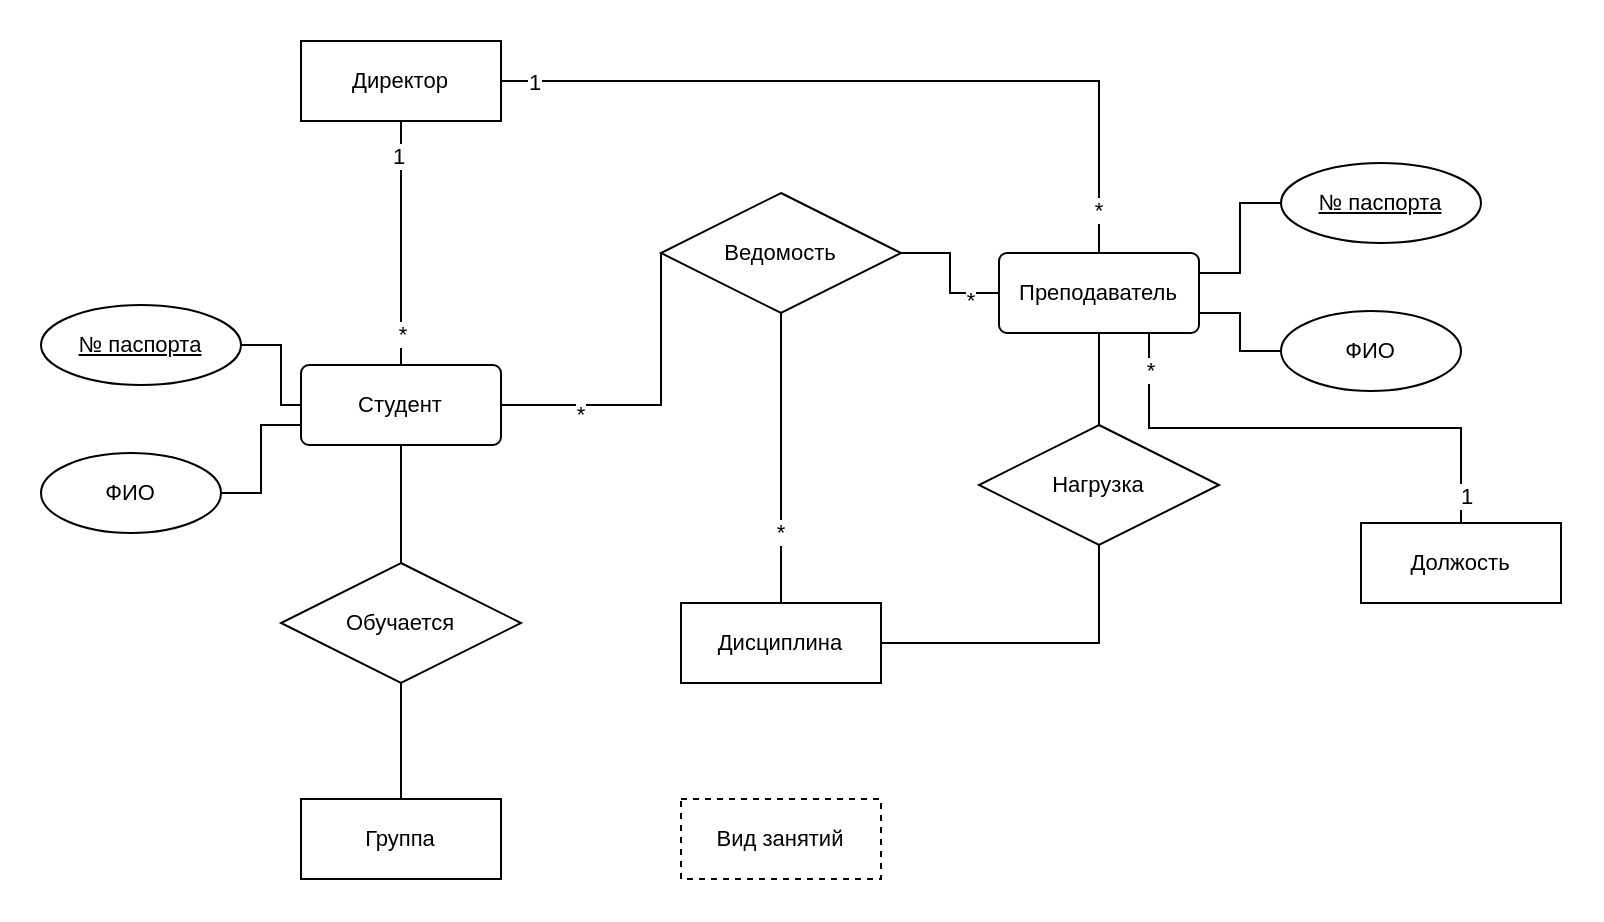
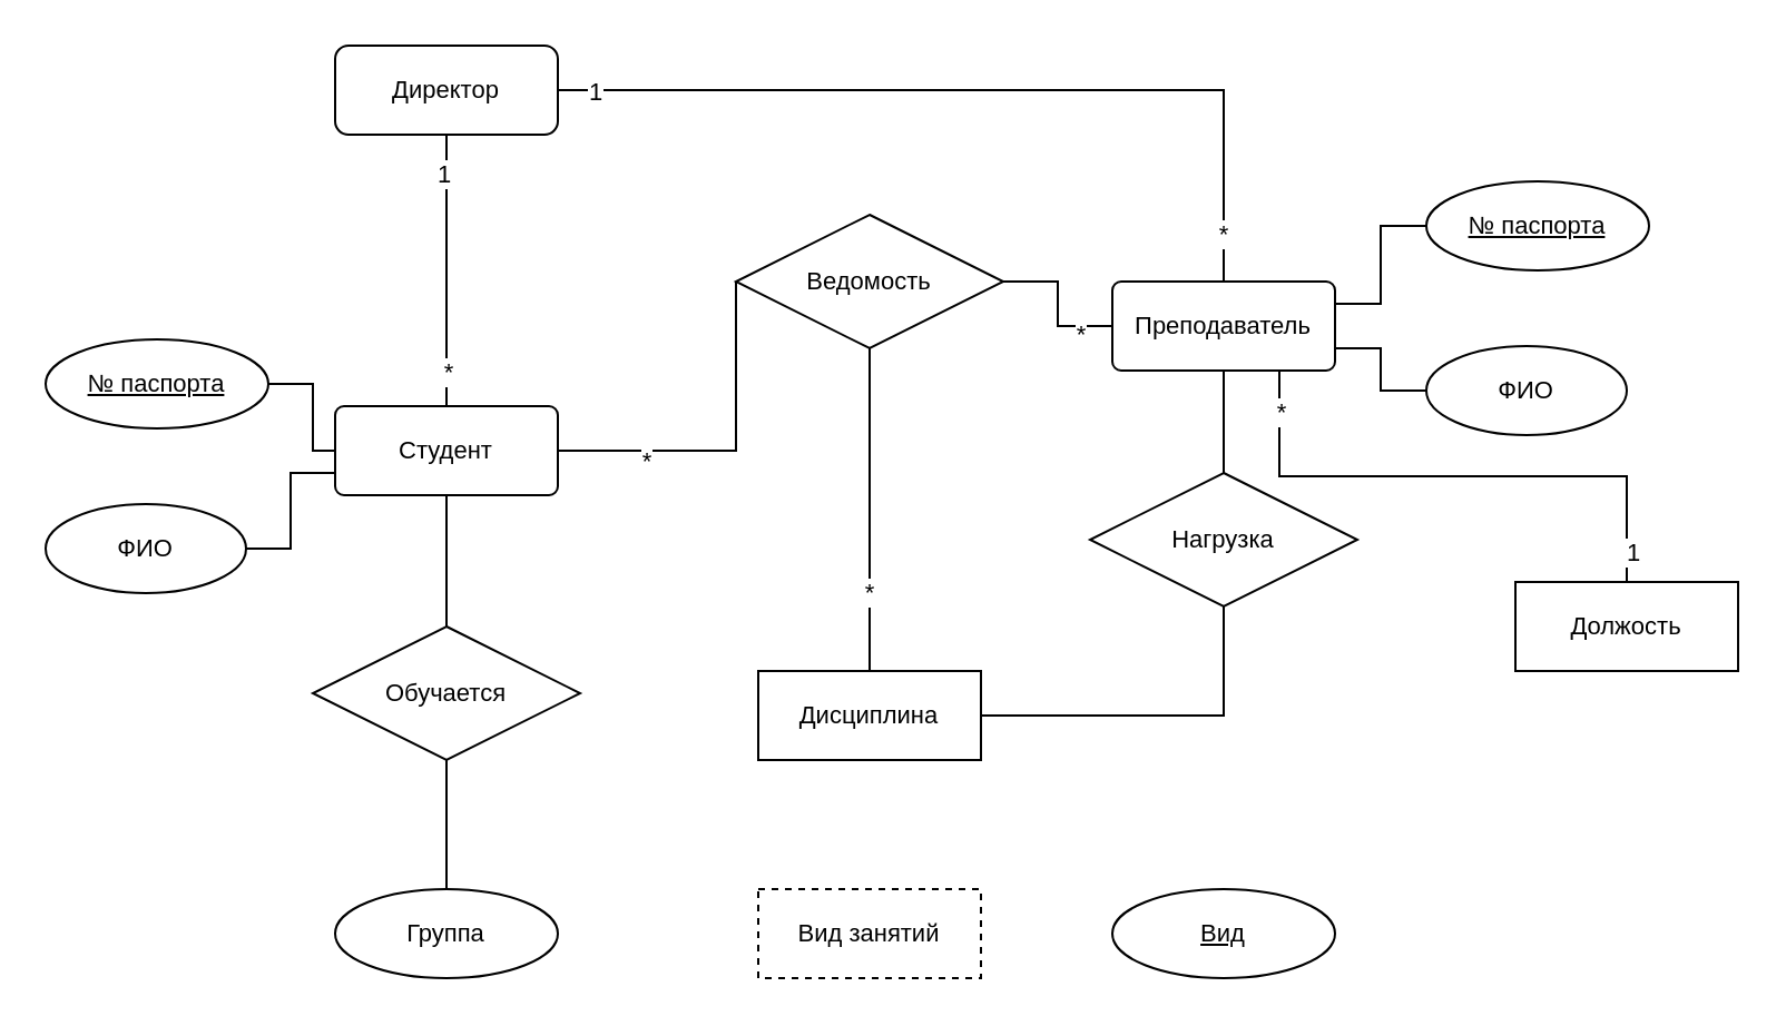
  <mxCell id="0" />
  <mxCell id="1" parent="0" />
  <mxCell id="2" style="edgeStyle=orthogonalEdgeStyle;shape=connector;rounded=0;orthogonalLoop=1;jettySize=auto;html=1;exitX=1;exitY=0.5;exitDx=0;exitDy=0;entryX=0;entryY=0.5;entryDx=0;entryDy=0;strokeColor=default;align=center;verticalAlign=middle;fontFamily=Helvetica;fontSize=11;fontColor=default;labelBackgroundColor=default;endArrow=none;endFill=0;" edge="1" parent="1" source="7" target="23"><mxGeometry relative="1" as="geometry"><Array as="points"><mxPoint x="270" y="202" /><mxPoint x="270" y="202" /></Array></mxGeometry></mxCell>
  <mxCell id="3" value="*" style="edgeLabel;html=1;align=center;verticalAlign=middle;resizable=0;points=[];fontFamily=Helvetica;fontSize=11;fontColor=default;labelBackgroundColor=default;" vertex="1" connectable="0" parent="2"><mxGeometry x="-0.5" y="-4" relative="1" as="geometry"><mxPoint as="offset" /></mxGeometry></mxCell>
  <mxCell id="4" style="edgeStyle=orthogonalEdgeStyle;shape=connector;rounded=0;orthogonalLoop=1;jettySize=auto;html=1;exitX=0.5;exitY=0;exitDx=0;exitDy=0;entryX=0.5;entryY=1;entryDx=0;entryDy=0;strokeColor=default;align=center;verticalAlign=middle;fontFamily=Helvetica;fontSize=11;fontColor=default;labelBackgroundColor=default;endArrow=none;endFill=0;" edge="1" parent="1" source="7" target="31"><mxGeometry relative="1" as="geometry" /></mxCell>
  <mxCell id="5" value="1" style="edgeLabel;html=1;align=center;verticalAlign=middle;resizable=0;points=[];fontFamily=Helvetica;fontSize=11;fontColor=default;labelBackgroundColor=default;" vertex="1" connectable="0" parent="4"><mxGeometry x="0.72" y="2" relative="1" as="geometry"><mxPoint as="offset" /></mxGeometry></mxCell>
  <mxCell id="6" value="*" style="edgeLabel;html=1;align=center;verticalAlign=middle;resizable=0;points=[];fontFamily=Helvetica;fontSize=11;fontColor=default;labelBackgroundColor=default;" vertex="1" connectable="0" parent="4"><mxGeometry x="-0.738" relative="1" as="geometry"><mxPoint as="offset" /></mxGeometry></mxCell>
  <mxCell id="7" value="Студент" style="rounded=1;arcSize=10;whiteSpace=wrap;html=1;align=center;fontFamily=Helvetica;fontSize=11;fontColor=default;labelBackgroundColor=default;" vertex="1" parent="1"><mxGeometry x="150" y="182" width="100" height="40" as="geometry" /></mxCell>
  <mxCell id="8" style="edgeStyle=orthogonalEdgeStyle;shape=connector;rounded=0;orthogonalLoop=1;jettySize=auto;html=1;exitX=0.5;exitY=1;exitDx=0;exitDy=0;entryX=0.5;entryY=0;entryDx=0;entryDy=0;strokeColor=default;align=center;verticalAlign=middle;fontFamily=Helvetica;fontSize=11;fontColor=default;labelBackgroundColor=default;endArrow=none;endFill=0;" edge="1" parent="1" source="10" target="16"><mxGeometry relative="1" as="geometry" /></mxCell>
  <mxCell id="9" style="edgeStyle=orthogonalEdgeStyle;shape=connector;rounded=0;orthogonalLoop=1;jettySize=auto;html=1;exitX=0.5;exitY=0;exitDx=0;exitDy=0;entryX=0.5;entryY=1;entryDx=0;entryDy=0;strokeColor=default;align=center;verticalAlign=middle;fontFamily=Helvetica;fontSize=11;fontColor=default;labelBackgroundColor=default;endArrow=none;endFill=0;" edge="1" parent="1" source="10" target="7"><mxGeometry relative="1" as="geometry" /></mxCell>
  <mxCell id="10" value="Обучается" style="shape=rhombus;perimeter=rhombusPerimeter;whiteSpace=wrap;html=1;align=center;fontFamily=Helvetica;fontSize=11;fontColor=default;labelBackgroundColor=default;" vertex="1" parent="1"><mxGeometry x="140" y="281" width="120" height="60" as="geometry" /></mxCell>
  <mxCell id="11" style="edgeStyle=orthogonalEdgeStyle;shape=connector;rounded=0;orthogonalLoop=1;jettySize=auto;html=1;exitX=1;exitY=0.5;exitDx=0;exitDy=0;entryX=0;entryY=0.5;entryDx=0;entryDy=0;strokeColor=default;align=center;verticalAlign=middle;fontFamily=Helvetica;fontSize=11;fontColor=default;labelBackgroundColor=default;endArrow=none;endFill=0;" edge="1" parent="1" source="12" target="7"><mxGeometry relative="1" as="geometry"><mxPoint x="109" y="142" as="sourcePoint" /><mxPoint x="139" y="202" as="targetPoint" /></mxGeometry></mxCell>
  <mxCell id="12" value="№ паспорта" style="ellipse;whiteSpace=wrap;html=1;align=center;fontStyle=4;fontFamily=Helvetica;fontSize=11;fontColor=default;labelBackgroundColor=default;" vertex="1" parent="1"><mxGeometry x="20" y="152" width="100" height="40" as="geometry" /></mxCell>
  <mxCell id="13" style="edgeStyle=orthogonalEdgeStyle;shape=connector;rounded=0;orthogonalLoop=1;jettySize=auto;html=1;exitX=1;exitY=0.5;exitDx=0;exitDy=0;strokeColor=default;align=center;verticalAlign=middle;fontFamily=Helvetica;fontSize=11;fontColor=default;labelBackgroundColor=default;endArrow=none;endFill=0;entryX=0;entryY=0.75;entryDx=0;entryDy=0;" edge="1" parent="1" source="14" target="7"><mxGeometry relative="1" as="geometry" /></mxCell>
  <mxCell id="14" value="ФИО" style="ellipse;whiteSpace=wrap;html=1;align=center;fontFamily=Helvetica;fontSize=11;fontColor=default;labelBackgroundColor=default;" vertex="1" parent="1"><mxGeometry x="20" y="226" width="90" height="40" as="geometry" /></mxCell>
  <mxCell id="15" value="Преподаватель" style="rounded=1;arcSize=10;whiteSpace=wrap;html=1;align=center;fontFamily=Helvetica;fontSize=11;fontColor=default;labelBackgroundColor=default;" vertex="1" parent="1"><mxGeometry x="499" y="126" width="100" height="40" as="geometry" /></mxCell>
- <mxCell id="16" value="Группа" style="whiteSpace=wrap;html=1;align=center;fontFamily=Helvetica;fontSize=11;fontColor=default;labelBackgroundColor=default;" vertex="1" parent="1"><mxGeometry x="150" y="399" width="100" height="40" as="geometry" /></mxCell>
+ <mxCell id="16" value="Группа" style="ellipse;whiteSpace=wrap;html=1;align=center;fontFamily=Helvetica;fontSize=11;fontColor=default;labelBackgroundColor=default;" vertex="1" parent="1"><mxGeometry x="150" y="399" width="100" height="40" as="geometry" /></mxCell>
  <mxCell id="17" style="edgeStyle=orthogonalEdgeStyle;shape=connector;rounded=0;orthogonalLoop=1;jettySize=auto;html=1;exitX=0;exitY=0.5;exitDx=0;exitDy=0;entryX=1;entryY=0.25;entryDx=0;entryDy=0;strokeColor=default;align=center;verticalAlign=middle;fontFamily=Helvetica;fontSize=11;fontColor=default;labelBackgroundColor=default;endArrow=none;endFill=0;" edge="1" parent="1" source="18" target="15"><mxGeometry relative="1" as="geometry" /></mxCell>
  <mxCell id="18" value="№ паспорта" style="ellipse;whiteSpace=wrap;html=1;align=center;fontStyle=4;fontFamily=Helvetica;fontSize=11;fontColor=default;labelBackgroundColor=default;" vertex="1" parent="1"><mxGeometry x="640" y="81" width="100" height="40" as="geometry" /></mxCell>
  <mxCell id="19" style="edgeStyle=orthogonalEdgeStyle;shape=connector;rounded=0;orthogonalLoop=1;jettySize=auto;html=1;exitX=0;exitY=0.5;exitDx=0;exitDy=0;entryX=1;entryY=0.75;entryDx=0;entryDy=0;strokeColor=default;align=center;verticalAlign=middle;fontFamily=Helvetica;fontSize=11;fontColor=default;labelBackgroundColor=default;endArrow=none;endFill=0;" edge="1" parent="1" source="20" target="15"><mxGeometry relative="1" as="geometry" /></mxCell>
  <mxCell id="20" value="ФИО" style="ellipse;whiteSpace=wrap;html=1;align=center;fontFamily=Helvetica;fontSize=11;fontColor=default;labelBackgroundColor=default;" vertex="1" parent="1"><mxGeometry x="640" y="155" width="90" height="40" as="geometry" /></mxCell>
  <mxCell id="21" style="edgeStyle=orthogonalEdgeStyle;shape=connector;rounded=0;orthogonalLoop=1;jettySize=auto;html=1;exitX=1;exitY=0.5;exitDx=0;exitDy=0;entryX=0;entryY=0.5;entryDx=0;entryDy=0;strokeColor=default;align=center;verticalAlign=middle;fontFamily=Helvetica;fontSize=11;fontColor=default;labelBackgroundColor=default;endArrow=none;endFill=0;" edge="1" parent="1" source="23" target="15"><mxGeometry relative="1" as="geometry" /></mxCell>
  <mxCell id="22" value="*" style="edgeLabel;html=1;align=center;verticalAlign=middle;resizable=0;points=[];fontFamily=Helvetica;fontSize=11;fontColor=default;labelBackgroundColor=default;" vertex="1" connectable="0" parent="21"><mxGeometry x="0.56" y="-3" relative="1" as="geometry"><mxPoint as="offset" /></mxGeometry></mxCell>
  <mxCell id="23" value="Ведомость" style="shape=rhombus;perimeter=rhombusPerimeter;whiteSpace=wrap;html=1;align=center;fontFamily=Helvetica;fontSize=11;fontColor=default;labelBackgroundColor=default;" vertex="1" parent="1"><mxGeometry x="330" y="96" width="120" height="60" as="geometry" /></mxCell>
  <mxCell id="24" style="edgeStyle=orthogonalEdgeStyle;shape=connector;rounded=0;orthogonalLoop=1;jettySize=auto;html=1;exitX=0.5;exitY=0;exitDx=0;exitDy=0;entryX=0.5;entryY=1;entryDx=0;entryDy=0;strokeColor=default;align=center;verticalAlign=middle;fontFamily=Helvetica;fontSize=11;fontColor=default;labelBackgroundColor=default;endArrow=none;endFill=0;" edge="1" parent="1" source="27" target="23"><mxGeometry relative="1" as="geometry" /></mxCell>
  <mxCell id="25" value="*" style="edgeLabel;html=1;align=center;verticalAlign=middle;resizable=0;points=[];fontFamily=Helvetica;fontSize=11;fontColor=default;labelBackgroundColor=default;" vertex="1" connectable="0" parent="24"><mxGeometry x="-0.507" y="1" relative="1" as="geometry"><mxPoint as="offset" /></mxGeometry></mxCell>
  <mxCell id="26" style="edgeStyle=orthogonalEdgeStyle;shape=connector;rounded=0;orthogonalLoop=1;jettySize=auto;html=1;exitX=1;exitY=0.5;exitDx=0;exitDy=0;entryX=0.5;entryY=1;entryDx=0;entryDy=0;strokeColor=default;align=center;verticalAlign=middle;fontFamily=Helvetica;fontSize=11;fontColor=default;labelBackgroundColor=default;endArrow=none;endFill=0;" edge="1" parent="1" source="27" target="33"><mxGeometry relative="1" as="geometry" /></mxCell>
  <mxCell id="27" value="Дисциплина" style="whiteSpace=wrap;html=1;align=center;fontFamily=Helvetica;fontSize=11;fontColor=default;labelBackgroundColor=default;" vertex="1" parent="1"><mxGeometry x="340" y="301" width="100" height="40" as="geometry" /></mxCell>
  <mxCell id="28" style="edgeStyle=orthogonalEdgeStyle;shape=connector;rounded=0;orthogonalLoop=1;jettySize=auto;html=1;exitX=1;exitY=0.5;exitDx=0;exitDy=0;entryX=0.5;entryY=0;entryDx=0;entryDy=0;strokeColor=default;align=center;verticalAlign=middle;fontFamily=Helvetica;fontSize=11;fontColor=default;labelBackgroundColor=default;endArrow=none;endFill=0;" edge="1" parent="1" source="31" target="15"><mxGeometry relative="1" as="geometry" /></mxCell>
  <mxCell id="29" value="1" style="edgeLabel;html=1;align=center;verticalAlign=middle;resizable=0;points=[];fontFamily=Helvetica;fontSize=11;fontColor=default;labelBackgroundColor=default;" vertex="1" connectable="0" parent="28"><mxGeometry x="-0.917" relative="1" as="geometry"><mxPoint as="offset" /></mxGeometry></mxCell>
  <mxCell id="30" value="*" style="edgeLabel;html=1;align=center;verticalAlign=middle;resizable=0;points=[];fontFamily=Helvetica;fontSize=11;fontColor=default;labelBackgroundColor=default;" vertex="1" connectable="0" parent="28"><mxGeometry x="0.886" y="-1" relative="1" as="geometry"><mxPoint as="offset" /></mxGeometry></mxCell>
- <mxCell id="31" value="Директор" style="whiteSpace=wrap;html=1;align=center;fontFamily=Helvetica;fontSize=11;fontColor=default;labelBackgroundColor=default;" vertex="1" parent="1"><mxGeometry x="150" y="20" width="100" height="40" as="geometry" /></mxCell>
+ <mxCell id="31" value="Директор" style="whiteSpace=wrap;html=1;align=center;fontFamily=Helvetica;fontSize=11;fontColor=default;labelBackgroundColor=default;rounded=1;" vertex="1" parent="1"><mxGeometry x="150" y="20" width="100" height="40" as="geometry" /></mxCell>
  <mxCell id="32" style="edgeStyle=orthogonalEdgeStyle;shape=connector;rounded=0;orthogonalLoop=1;jettySize=auto;html=1;exitX=0.5;exitY=0;exitDx=0;exitDy=0;entryX=0.5;entryY=1;entryDx=0;entryDy=0;strokeColor=default;align=center;verticalAlign=middle;fontFamily=Helvetica;fontSize=11;fontColor=default;labelBackgroundColor=default;endArrow=none;endFill=0;" edge="1" parent="1" source="33" target="15"><mxGeometry relative="1" as="geometry" /></mxCell>
  <mxCell id="33" value="Нагрузка" style="shape=rhombus;perimeter=rhombusPerimeter;whiteSpace=wrap;html=1;align=center;fontFamily=Helvetica;fontSize=11;fontColor=default;labelBackgroundColor=default;" vertex="1" parent="1"><mxGeometry x="489" y="212" width="120" height="60" as="geometry" /></mxCell>
  <mxCell id="34" value="Вид занятий" style="whiteSpace=wrap;html=1;align=center;fontFamily=Helvetica;fontSize=11;fontColor=default;labelBackgroundColor=default;dashed=1;" vertex="1" parent="1"><mxGeometry x="340" y="399" width="100" height="40" as="geometry" /></mxCell>
+ <mxCell id="35" value="Вид" style="ellipse;whiteSpace=wrap;html=1;align=center;fontStyle=4;fontFamily=Helvetica;fontSize=11;fontColor=default;labelBackgroundColor=default;" vertex="1" parent="1"><mxGeometry x="499" y="399" width="100" height="40" as="geometry" /></mxCell>
  <mxCell id="36" style="edgeStyle=orthogonalEdgeStyle;shape=connector;rounded=0;orthogonalLoop=1;jettySize=auto;html=1;exitX=0.5;exitY=0;exitDx=0;exitDy=0;entryX=0.75;entryY=1;entryDx=0;entryDy=0;strokeColor=default;align=center;verticalAlign=middle;fontFamily=Helvetica;fontSize=11;fontColor=default;labelBackgroundColor=default;endArrow=none;endFill=0;" edge="1" parent="1" source="39" target="15"><mxGeometry relative="1" as="geometry" /></mxCell>
  <mxCell id="37" value="1" style="edgeLabel;html=1;align=center;verticalAlign=middle;resizable=0;points=[];fontFamily=Helvetica;fontSize=11;fontColor=default;labelBackgroundColor=default;" vertex="1" connectable="0" parent="36"><mxGeometry x="-0.888" y="-2" relative="1" as="geometry"><mxPoint as="offset" /></mxGeometry></mxCell>
  <mxCell id="38" value="*" style="edgeLabel;html=1;align=center;verticalAlign=middle;resizable=0;points=[];fontFamily=Helvetica;fontSize=11;fontColor=default;labelBackgroundColor=default;" vertex="1" connectable="0" parent="36"><mxGeometry x="0.857" relative="1" as="geometry"><mxPoint as="offset" /></mxGeometry></mxCell>
  <mxCell id="39" value="Должость" style="whiteSpace=wrap;html=1;align=center;fontFamily=Helvetica;fontSize=11;fontColor=default;labelBackgroundColor=default;" vertex="1" parent="1"><mxGeometry x="680" y="261" width="100" height="40" as="geometry" /></mxCell>
